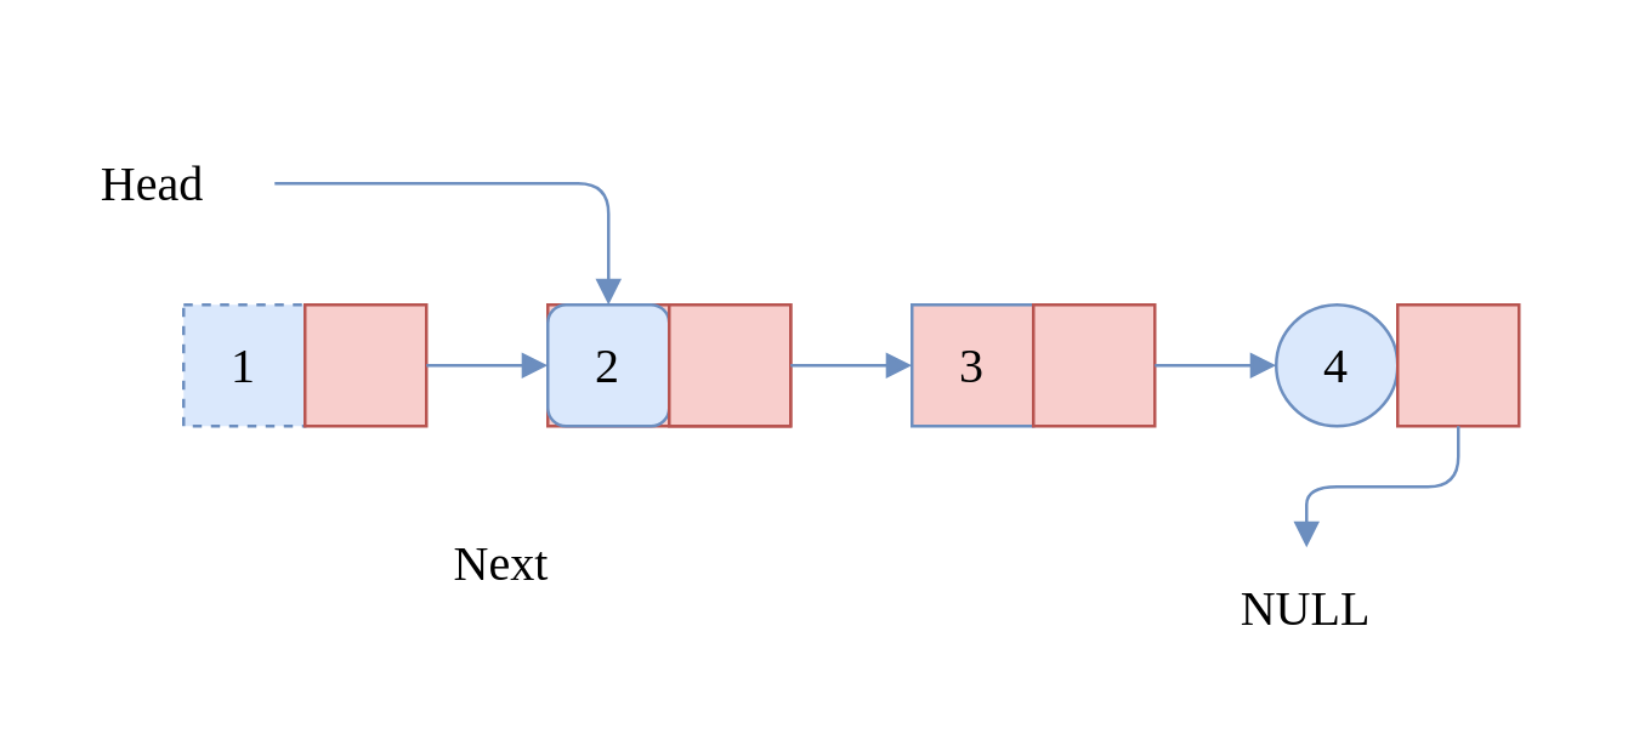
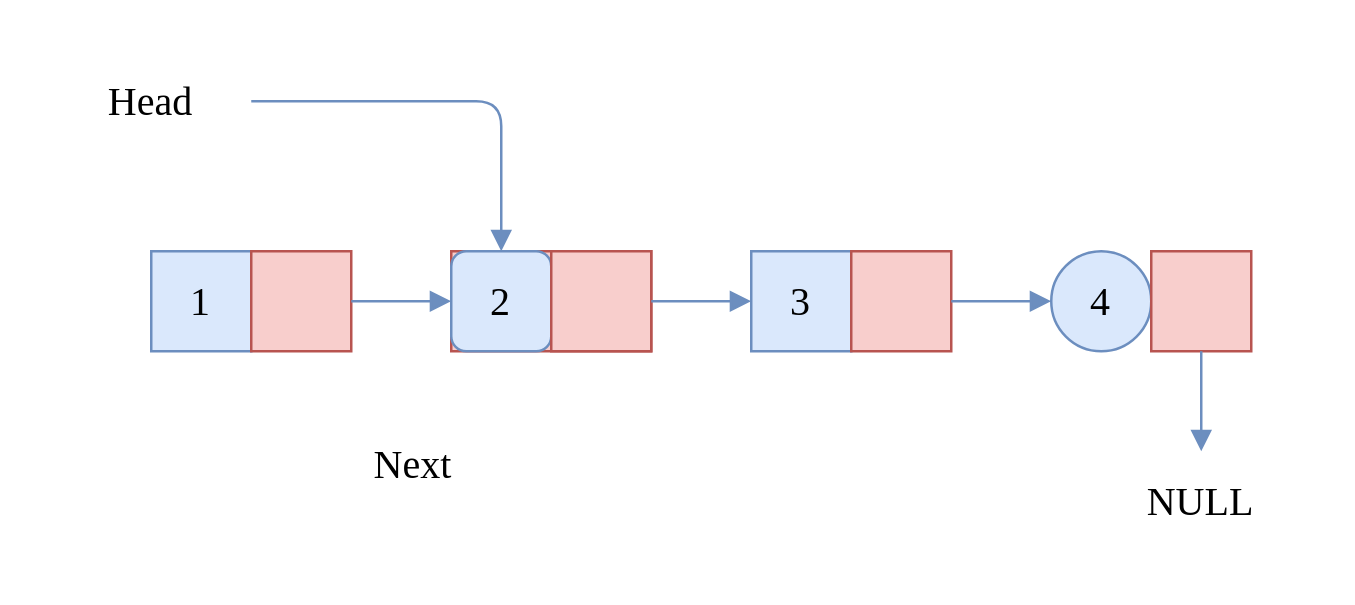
  <mxCell id="0" />
  <mxCell id="1" parent="0" />
  <mxCell id="2" value="" style="group" vertex="1" connectable="0" parent="1"><mxGeometry x="60" y="100" width="80" height="40" as="geometry" /></mxCell>
- <mxCell id="3" value="1" style="rounded=0;whiteSpace=wrap;html=1;shadow=0;strokeColor=#6c8ebf;strokeWidth=1;fontFamily=Ubuntu;fontSize=16;fontStyle=0;fillColor=#dae8fc;dashed=1;" vertex="1" parent="2"><mxGeometry width="40" height="40" as="geometry" /></mxCell>
+ <mxCell id="3" value="1" style="rounded=0;whiteSpace=wrap;html=1;shadow=0;strokeColor=#6c8ebf;strokeWidth=1;fontFamily=Ubuntu;fontSize=16;fontStyle=0;fillColor=#dae8fc;" vertex="1" parent="2"><mxGeometry width="40" height="40" as="geometry" /></mxCell>
  <mxCell id="4" value="" style="rounded=0;whiteSpace=wrap;html=1;shadow=0;strokeColor=#b85450;strokeWidth=1;fontFamily=Ubuntu;fontSize=16;fontStyle=0;fillColor=#f8cecc;" vertex="1" parent="2"><mxGeometry x="40" width="40" height="40" as="geometry" /></mxCell>
  <mxCell id="5" value="" style="group;fillColor=#f8cecc;strokeColor=#b85450;" vertex="1" connectable="0" parent="1"><mxGeometry x="180" y="100" width="80" height="40" as="geometry" /></mxCell>
  <mxCell id="6" value="2" style="whiteSpace=wrap;html=1;shadow=0;strokeColor=#6c8ebf;strokeWidth=1;fontFamily=Ubuntu;fontSize=16;fontStyle=0;fillColor=#dae8fc;rounded=1;" vertex="1" parent="5"><mxGeometry width="40" height="40" as="geometry" /></mxCell>
  <mxCell id="7" value="" style="rounded=0;whiteSpace=wrap;html=1;shadow=0;strokeColor=#b85450;strokeWidth=1;fontFamily=Ubuntu;fontSize=16;fontStyle=0;fillColor=#f8cecc;" vertex="1" parent="5"><mxGeometry x="40" width="40" height="40" as="geometry" /></mxCell>
  <mxCell id="8" value="" style="group" vertex="1" connectable="0" parent="1"><mxGeometry x="300" y="100" width="80" height="40" as="geometry" /></mxCell>
- <mxCell id="9" value="3" style="rounded=0;whiteSpace=wrap;html=1;shadow=0;strokeColor=#6c8ebf;strokeWidth=1;fontFamily=Ubuntu;fontSize=16;fontStyle=0;fillColor=#f8cecc;" vertex="1" parent="8"><mxGeometry width="40" height="40" as="geometry" /></mxCell>
+ <mxCell id="9" value="3" style="rounded=0;whiteSpace=wrap;html=1;shadow=0;strokeColor=#6c8ebf;strokeWidth=1;fontFamily=Ubuntu;fontSize=16;fontStyle=0;fillColor=#dae8fc;" vertex="1" parent="8"><mxGeometry width="40" height="40" as="geometry" /></mxCell>
  <mxCell id="10" value="" style="rounded=0;whiteSpace=wrap;html=1;shadow=0;strokeColor=#b85450;strokeWidth=1;fontFamily=Ubuntu;fontSize=16;fontStyle=0;fillColor=#f8cecc;" vertex="1" parent="8"><mxGeometry x="40" width="40" height="40" as="geometry" /></mxCell>
  <mxCell id="11" value="" style="group" vertex="1" connectable="0" parent="1"><mxGeometry x="420" y="100" width="80" height="40" as="geometry" /></mxCell>
  <mxCell id="12" value="4" style="ellipse;whiteSpace=wrap;html=1;shadow=0;strokeColor=#6c8ebf;strokeWidth=1;fontFamily=Ubuntu;fontSize=16;fontStyle=0;fillColor=#dae8fc;" vertex="1" parent="11"><mxGeometry width="40" height="40" as="geometry" /></mxCell>
  <mxCell id="13" value="" style="rounded=0;whiteSpace=wrap;html=1;shadow=0;strokeColor=#b85450;strokeWidth=1;fontFamily=Ubuntu;fontSize=16;fontStyle=0;fillColor=#f8cecc;" vertex="1" parent="11"><mxGeometry x="40" width="40" height="40" as="geometry" /></mxCell>
- <mxCell id="14" value="NULL" style="text;html=1;align=center;verticalAlign=middle;whiteSpace=wrap;rounded=0;fontFamily=Ubuntu;fontSize=16;fontStyle=0;" vertex="1" parent="1"><mxGeometry x="390" y="180" width="80" height="40" as="geometry" /></mxCell>
+ <mxCell id="14" value="NULL" style="text;html=1;align=center;verticalAlign=middle;whiteSpace=wrap;rounded=0;fontFamily=Ubuntu;fontSize=16;fontStyle=0;" vertex="1" parent="1"><mxGeometry x="440" y="180" width="80" height="40" as="geometry" /></mxCell>
  <mxCell id="15" style="edgeStyle=orthogonalEdgeStyle;rounded=1;orthogonalLoop=1;jettySize=auto;html=1;entryX=0.5;entryY=0;entryDx=0;entryDy=0;shadow=0;strokeColor=#6c8ebf;strokeWidth=1;fontFamily=Ubuntu;fontSize=14;fontStyle=0;endArrow=block;endFill=1;fillColor=#dae8fc;" edge="1" parent="1" source="13" target="14"><mxGeometry relative="1" as="geometry" /></mxCell>
  <mxCell id="16" style="edgeStyle=orthogonalEdgeStyle;rounded=1;orthogonalLoop=1;jettySize=auto;html=1;entryX=0;entryY=0.5;entryDx=0;entryDy=0;shadow=0;strokeColor=#6c8ebf;strokeWidth=1;fontFamily=Ubuntu;fontSize=14;fontStyle=0;endArrow=block;endFill=1;fillColor=#dae8fc;" edge="1" parent="1" source="4" target="6"><mxGeometry relative="1" as="geometry" /></mxCell>
  <mxCell id="17" style="edgeStyle=orthogonalEdgeStyle;rounded=1;orthogonalLoop=1;jettySize=auto;html=1;shadow=0;strokeColor=#6c8ebf;strokeWidth=1;fontFamily=Ubuntu;fontSize=14;fontStyle=0;endArrow=block;endFill=1;fillColor=#dae8fc;" edge="1" parent="1" source="7" target="9"><mxGeometry relative="1" as="geometry" /></mxCell>
  <mxCell id="18" style="edgeStyle=orthogonalEdgeStyle;rounded=1;orthogonalLoop=1;jettySize=auto;html=1;entryX=0;entryY=0.5;entryDx=0;entryDy=0;shadow=0;strokeColor=#6c8ebf;strokeWidth=1;fontFamily=Ubuntu;fontSize=14;fontStyle=0;endArrow=block;endFill=1;fillColor=#dae8fc;" edge="1" parent="1" source="10" target="12"><mxGeometry relative="1" as="geometry" /></mxCell>
  <mxCell id="19" style="edgeStyle=orthogonalEdgeStyle;rounded=1;orthogonalLoop=1;jettySize=auto;html=1;shadow=0;strokeColor=#6c8ebf;strokeWidth=1;fontFamily=Ubuntu;fontSize=14;fontStyle=0;endArrow=block;endFill=1;fillColor=#dae8fc;" edge="1" parent="1" source="20" target="6"><mxGeometry relative="1" as="geometry" /></mxCell>
- <mxCell id="20" value="Head" style="text;html=1;align=center;verticalAlign=middle;whiteSpace=wrap;rounded=0;fontFamily=Ubuntu;fontSize=16;fontStyle=0;" vertex="1" parent="1"><mxGeometry x="10" y="40" width="80" height="40" as="geometry" /></mxCell>
+ <mxCell id="20" value="Head" style="text;html=1;align=center;verticalAlign=middle;whiteSpace=wrap;rounded=0;fontFamily=Ubuntu;fontSize=16;fontStyle=0;" vertex="1" parent="1"><mxGeometry x="20" y="20" width="80" height="40" as="geometry" /></mxCell>
  <mxCell id="21" value="Next" style="text;html=1;align=center;verticalAlign=middle;whiteSpace=wrap;rounded=0;fontFamily=Ubuntu;fontSize=16;fontStyle=0;" vertex="1" parent="1"><mxGeometry x="140" y="165" width="50" height="40" as="geometry" /></mxCell>
